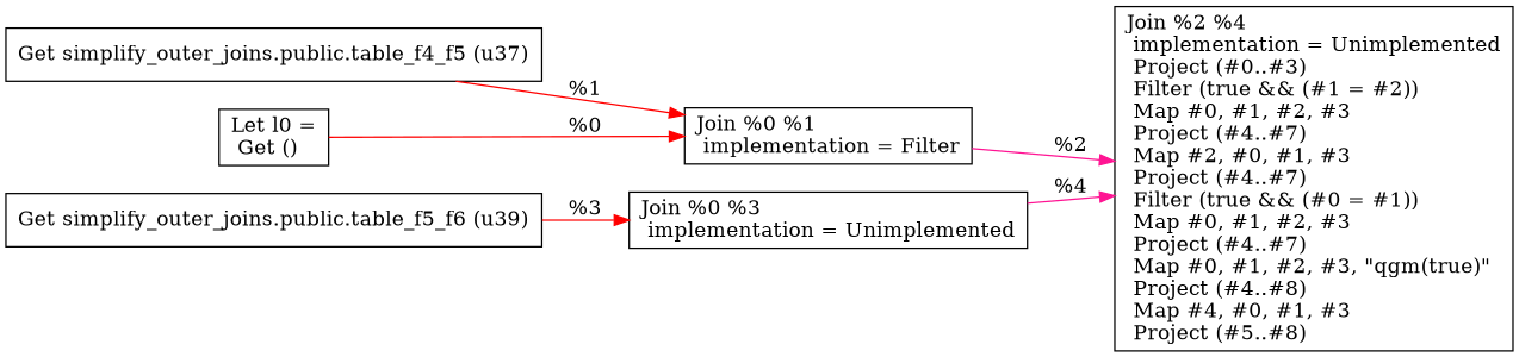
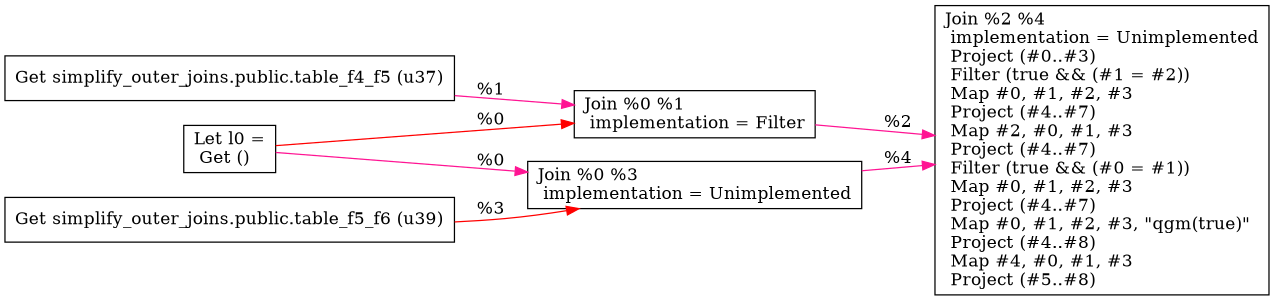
  digraph {
    rankdir=LR
    node [shape=record]
    edge [color=red]
    n1 [label="Let l0 =\l Get ()\l"]
    n2 [label=" Join %0 %1\l  implementation = Filter\l"]
    n3 [label=" Join %0 %3\l  implementation = Unimplemented\l"]
    n4 [label=" Join %2 %4\l  implementation = Unimplemented\l Project (#0..#3)\l Filter (true && (#1 = #2))\l Map #0, #1, #2, #3\l Project (#4..#7)\l Map #2, #0, #1, #3\l Project (#4..#7)\l Filter (true && (#0 = #1))\l Map #0, #1, #2, #3\l Project (#4..#7)\l Map #0, #1, #2, #3, \"qgm(true)\"\l Project (#4..#8)\l Map #4, #0, #1, #3\l Project (#5..#8)\l"]
    n5 [label=" Get simplify_outer_joins.public.table_f4_f5 (u37)\l"]
    n6 [label=" Get simplify_outer_joins.public.table_f5_f6 (u39)\l"]
    n1 -> n2 [label="%0\l"]
+   n1 -> n3 [color=deeppink label="%0\l"]
    n2 -> n4 [color=deeppink label="%2\l"]
    n3 -> n4 [color=deeppink label="%4\l"]
-   n5 -> n2 [label="%1\l"]
+   n5 -> n2 [color=deeppink label="%1\l"]
    n6 -> n3 [label="%3\l"]
  }
